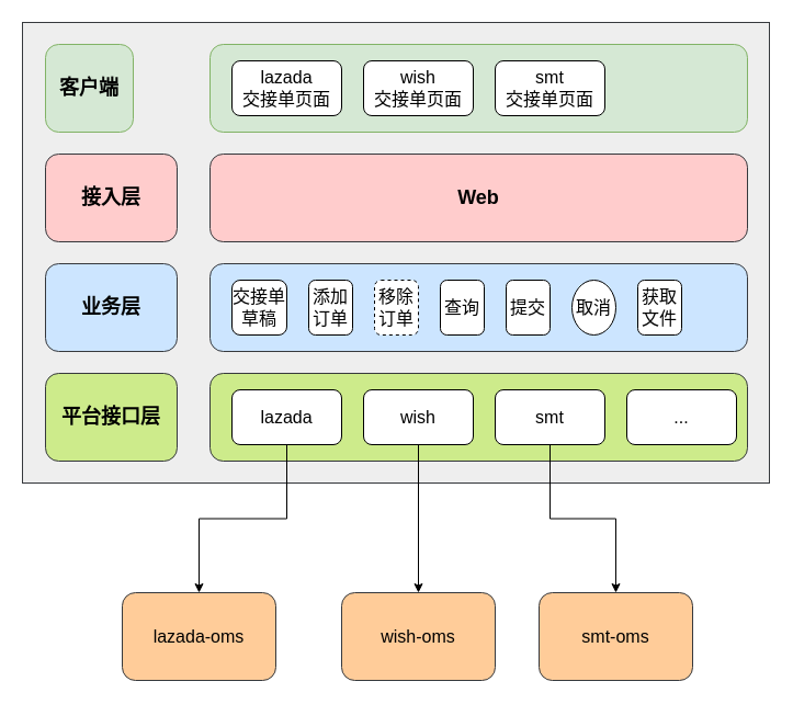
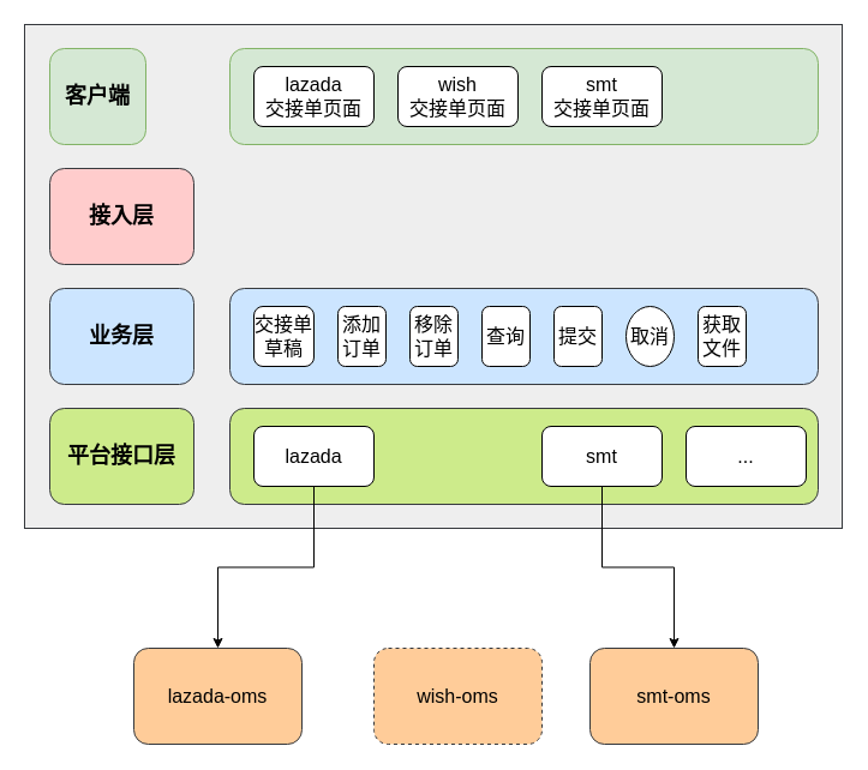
  <mxCell id="0" />
  <mxCell id="1" parent="0" />
  <mxCell id="2" value="" style="rounded=0;whiteSpace=wrap;html=1;fillColor=#eeeeee;strokeColor=#36393d;" vertex="1" parent="1"><mxGeometry x="20" y="20" width="681" height="420" as="geometry" /></mxCell>
  <mxCell id="3" value="&lt;b&gt;&lt;font style=&quot;font-size: 18px;&quot;&gt;平台接口层&lt;/font&gt;&lt;/b&gt;" style="rounded=1;whiteSpace=wrap;html=1;fillColor=#cdeb8b;strokeColor=#36393d;" vertex="1" parent="1"><mxGeometry x="41" y="340" width="120" height="80" as="geometry" /></mxCell>
  <mxCell id="4" value="" style="rounded=1;whiteSpace=wrap;html=1;fillColor=#cdeb8b;strokeColor=#36393d;" vertex="1" parent="1"><mxGeometry x="191" y="340" width="490" height="80" as="geometry" /></mxCell>
  <mxCell id="5" style="edgeStyle=orthogonalEdgeStyle;rounded=0;orthogonalLoop=1;jettySize=auto;html=1;" edge="1" parent="1" source="6" target="18"><mxGeometry relative="1" as="geometry" /></mxCell>
  <mxCell id="6" value="&lt;font style=&quot;font-size: 16px;&quot;&gt;lazada&lt;/font&gt;" style="rounded=1;whiteSpace=wrap;html=1;" vertex="1" parent="1"><mxGeometry x="211" y="355" width="100" height="50" as="geometry" /></mxCell>
- <mxCell id="7" style="edgeStyle=orthogonalEdgeStyle;rounded=0;orthogonalLoop=1;jettySize=auto;html=1;" edge="1" parent="1" source="8" target="24"><mxGeometry relative="1" as="geometry" /></mxCell>
- <mxCell id="8" value="&lt;font style=&quot;font-size: 16px;&quot;&gt;wish&lt;/font&gt;" style="rounded=1;whiteSpace=wrap;html=1;" vertex="1" parent="1"><mxGeometry x="331" y="355" width="100" height="50" as="geometry" /></mxCell>
  <mxCell id="9" style="edgeStyle=orthogonalEdgeStyle;rounded=0;orthogonalLoop=1;jettySize=auto;html=1;" edge="1" parent="1" source="10" target="25"><mxGeometry relative="1" as="geometry" /></mxCell>
  <mxCell id="10" value="&lt;font style=&quot;font-size: 16px;&quot;&gt;smt&lt;/font&gt;" style="rounded=1;whiteSpace=wrap;html=1;" vertex="1" parent="1"><mxGeometry x="451" y="355" width="100" height="50" as="geometry" /></mxCell>
  <mxCell id="11" value="&lt;font style=&quot;font-size: 16px;&quot;&gt;...&lt;/font&gt;" style="rounded=1;whiteSpace=wrap;html=1;" vertex="1" parent="1"><mxGeometry x="571" y="355" width="100" height="50" as="geometry" /></mxCell>
  <mxCell id="12" value="&lt;span style=&quot;font-size: 18px;&quot;&gt;&lt;b&gt;业务层&lt;/b&gt;&lt;/span&gt;" style="rounded=1;whiteSpace=wrap;html=1;fillColor=#cce5ff;strokeColor=#36393d;" vertex="1" parent="1"><mxGeometry x="41" y="240" width="120" height="80" as="geometry" /></mxCell>
  <mxCell id="13" value="" style="rounded=1;whiteSpace=wrap;html=1;fillColor=#cce5ff;strokeColor=#36393d;" vertex="1" parent="1"><mxGeometry x="191" y="240" width="490" height="80" as="geometry" /></mxCell>
  <mxCell id="14" value="&lt;font style=&quot;font-size: 16px;&quot;&gt;交接单草稿&lt;/font&gt;" style="rounded=1;whiteSpace=wrap;html=1;" vertex="1" parent="1"><mxGeometry x="211" y="255" width="50" height="50" as="geometry" /></mxCell>
  <mxCell id="15" value="&lt;font style=&quot;font-size: 16px;&quot;&gt;添加订单&lt;/font&gt;" style="rounded=1;whiteSpace=wrap;html=1;" vertex="1" parent="1"><mxGeometry x="281" y="255" width="40" height="50" as="geometry" /></mxCell>
  <mxCell id="16" value="&lt;span style=&quot;font-size: 18px;&quot;&gt;&lt;b&gt;接入层&lt;br&gt;&lt;/b&gt;&lt;/span&gt;" style="rounded=1;whiteSpace=wrap;html=1;fillColor=#ffcccc;strokeColor=#36393d;" vertex="1" parent="1"><mxGeometry x="41" y="140" width="120" height="80" as="geometry" /></mxCell>
- <mxCell id="17" value="&lt;font style=&quot;font-size: 18px;&quot;&gt;&lt;b&gt;Web&lt;/b&gt;&lt;/font&gt;" style="rounded=1;whiteSpace=wrap;html=1;fillColor=#ffcccc;strokeColor=#36393d;" vertex="1" parent="1"><mxGeometry x="191" y="140" width="490" height="80" as="geometry" /></mxCell>
  <mxCell id="18" value="&lt;font style=&quot;font-size: 16px;&quot;&gt;lazada-oms&lt;/font&gt;" style="rounded=1;whiteSpace=wrap;html=1;fillColor=#ffcc99;strokeColor=#36393d;" vertex="1" parent="1"><mxGeometry x="111" y="540" width="140" height="80" as="geometry" /></mxCell>
- <mxCell id="19" value="&lt;font style=&quot;font-size: 16px;&quot;&gt;移除订单&lt;/font&gt;" style="rounded=1;whiteSpace=wrap;html=1;dashed=1;" vertex="1" parent="1"><mxGeometry x="341" y="255" width="40" height="50" as="geometry" /></mxCell>
+ <mxCell id="19" value="&lt;font style=&quot;font-size: 16px;&quot;&gt;移除订单&lt;/font&gt;" style="rounded=1;whiteSpace=wrap;html=1;" vertex="1" parent="1"><mxGeometry x="341" y="255" width="40" height="50" as="geometry" /></mxCell>
  <mxCell id="20" value="&lt;span style=&quot;font-size: 16px;&quot;&gt;查询&lt;/span&gt;" style="rounded=1;whiteSpace=wrap;html=1;" vertex="1" parent="1"><mxGeometry x="401" y="255" width="40" height="50" as="geometry" /></mxCell>
  <mxCell id="21" value="&lt;span style=&quot;font-size: 16px;&quot;&gt;提交&lt;/span&gt;" style="rounded=1;whiteSpace=wrap;html=1;" vertex="1" parent="1"><mxGeometry x="461" y="255" width="40" height="50" as="geometry" /></mxCell>
  <mxCell id="22" value="&lt;span style=&quot;font-size: 16px;&quot;&gt;取消&lt;/span&gt;" style="ellipse;whiteSpace=wrap;html=1;" vertex="1" parent="1"><mxGeometry x="521" y="255" width="40" height="50" as="geometry" /></mxCell>
  <mxCell id="23" value="&lt;span style=&quot;font-size: 16px;&quot;&gt;获取文件&lt;/span&gt;" style="rounded=1;whiteSpace=wrap;html=1;" vertex="1" parent="1"><mxGeometry x="581" y="255" width="40" height="50" as="geometry" /></mxCell>
- <mxCell id="24" value="&lt;font style=&quot;font-size: 16px;&quot;&gt;wish-oms&lt;/font&gt;" style="rounded=1;whiteSpace=wrap;html=1;fillColor=#ffcc99;strokeColor=#36393d;" vertex="1" parent="1"><mxGeometry x="311" y="540" width="140" height="80" as="geometry" /></mxCell>
+ <mxCell id="24" value="&lt;font style=&quot;font-size: 16px;&quot;&gt;wish-oms&lt;/font&gt;" style="rounded=1;whiteSpace=wrap;html=1;fillColor=#ffcc99;strokeColor=#36393d;dashed=1;" vertex="1" parent="1"><mxGeometry x="311" y="540" width="140" height="80" as="geometry" /></mxCell>
  <mxCell id="25" value="&lt;font style=&quot;font-size: 16px;&quot;&gt;smt-oms&lt;/font&gt;" style="rounded=1;whiteSpace=wrap;html=1;fillColor=#ffcc99;strokeColor=#36393d;" vertex="1" parent="1"><mxGeometry x="491" y="540" width="140" height="80" as="geometry" /></mxCell>
  <mxCell id="26" value="&lt;span style=&quot;font-size: 18px;&quot;&gt;&lt;b&gt;客户端&lt;br&gt;&lt;/b&gt;&lt;/span&gt;" style="rounded=1;whiteSpace=wrap;html=1;fillColor=#d5e8d4;strokeColor=#82b366;" vertex="1" parent="1"><mxGeometry x="41" y="40" width="80" height="80" as="geometry" /></mxCell>
  <mxCell id="27" value="&lt;span style=&quot;font-size: 18px;&quot;&gt;&lt;b&gt;&lt;br&gt;&lt;/b&gt;&lt;/span&gt;" style="rounded=1;whiteSpace=wrap;html=1;fillColor=#d5e8d4;strokeColor=#82b366;" vertex="1" parent="1"><mxGeometry x="191" y="40" width="490" height="80" as="geometry" /></mxCell>
  <mxCell id="28" value="&lt;font style=&quot;font-size: 16px;&quot;&gt;lazada &lt;br&gt;交接单页面&lt;/font&gt;" style="rounded=1;whiteSpace=wrap;html=1;" vertex="1" parent="1"><mxGeometry x="211" y="55" width="100" height="50" as="geometry" /></mxCell>
  <mxCell id="29" value="&lt;font style=&quot;font-size: 16px;&quot;&gt;wish&lt;br&gt;交接单页面&lt;/font&gt;" style="rounded=1;whiteSpace=wrap;html=1;" vertex="1" parent="1"><mxGeometry x="331" y="55" width="100" height="50" as="geometry" /></mxCell>
  <mxCell id="30" value="&lt;font style=&quot;font-size: 16px;&quot;&gt;smt&lt;br&gt;交接单页面&lt;/font&gt;" style="rounded=1;whiteSpace=wrap;html=1;" vertex="1" parent="1"><mxGeometry x="451" y="55" width="100" height="50" as="geometry" /></mxCell>
